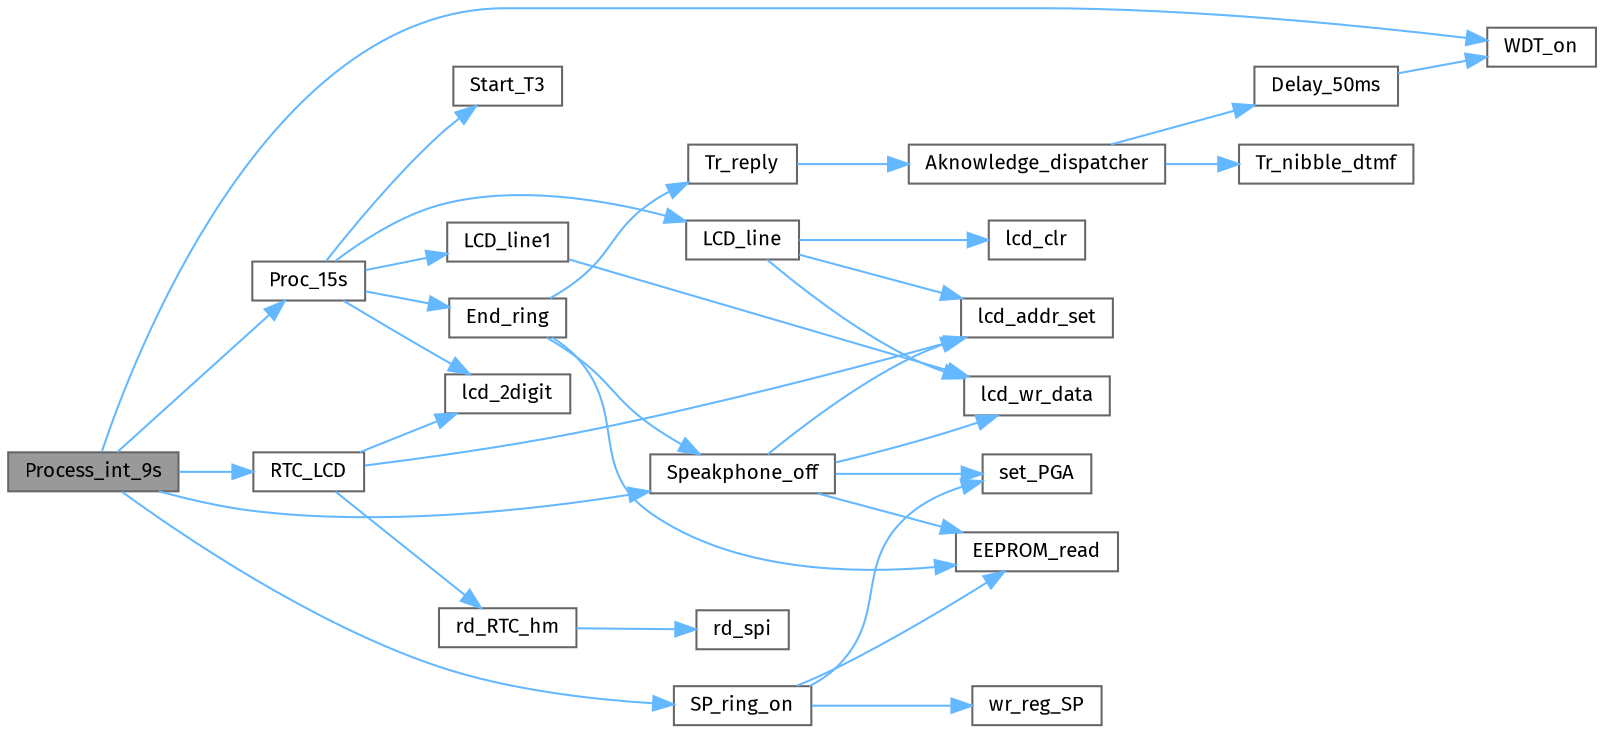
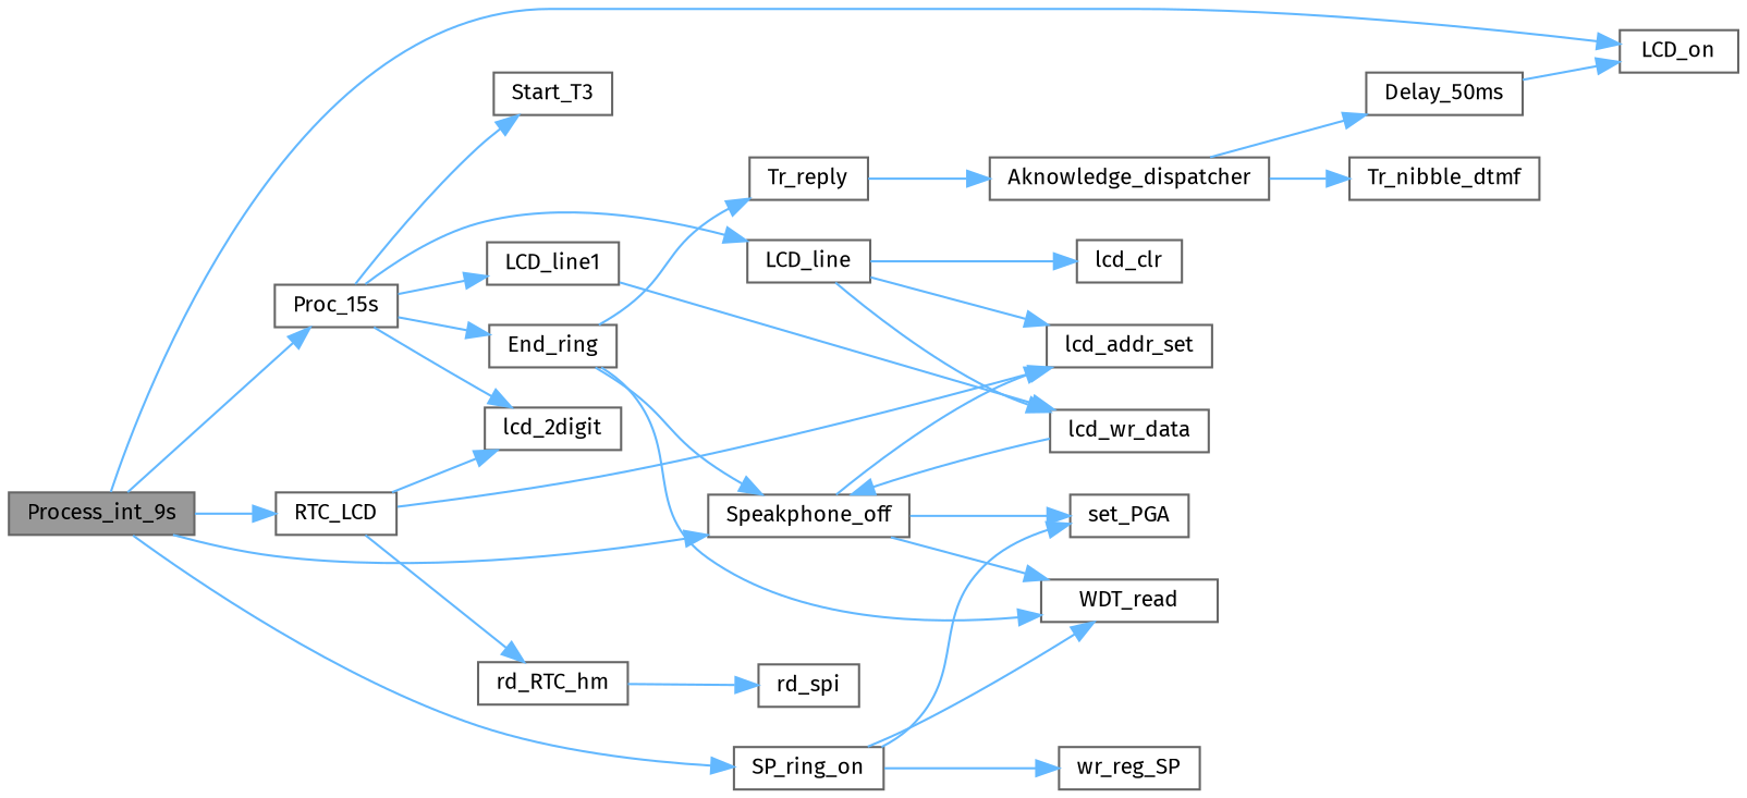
  digraph {
    fontname="Fira Sans"
    rankdir=LR
    node [color=grey40 fillcolor=white fontname="Fira Sans" fontsize=10 shape=box style=filled]
    edge [color=steelblue1 fontname="Fira Sans" fontsize=10 labelfontname=Helvetica labelfontsize=10 style=solid]
    n1 [color=gray40 fillcolor=grey60 fontcolor=black height=0.2 label=Process_int_9s width=0.4]
    n2 [height=0.2 label=Proc_15s width=0.4]
    n3 [height=0.2 label=Speakphone_off width=0.4]
-   n4 [height=0.2 label=WDT_on width=0.4]
+   n4 [height=0.2 label=LCD_on width=0.4]
    n5 [height=0.2 label=RTC_LCD width=0.4]
    n6 [height=0.2 label=SP_ring_on width=0.4]
    n7 [height=0.2 label=End_ring width=0.4]
    n8 [height=0.2 label=lcd_2digit width=0.4]
    n9 [height=0.2 label=LCD_line width=0.4]
    n10 [height=0.2 label=LCD_line1 width=0.4]
    n11 [height=0.2 label=Start_T3 width=0.4]
-   n12 [height=0.2 label=EEPROM_read width=0.4]
+   n12 [height=0.2 label=WDT_read width=0.4]
    n13 [height=0.2 label=lcd_addr_set width=0.4]
    n14 [height=0.2 label=lcd_wr_data width=0.4]
    n15 [height=0.2 label=set_PGA width=0.4]
    n16 [height=0.2 label=rd_RTC_hm width=0.4]
    n17 [height=0.2 label=wr_reg_SP width=0.4]
    n18 [height=0.2 label=Tr_reply width=0.4]
    n19 [height=0.2 label=lcd_clr width=0.4]
    n20 [height=0.2 label=Aknowledge_dispatcher width=0.4]
    n21 [height=0.2 label=Delay_50ms width=0.4]
    n22 [height=0.2 label=Tr_nibble_dtmf width=0.4]
    n23 [height=0.2 label=rd_spi width=0.4]
    n1 -> n2
    n1 -> n3
    n1 -> n4
    n1 -> n5
    n1 -> n6
    n2 -> n7
    n2 -> n8
    n2 -> n9
    n2 -> n10
    n2 -> n11
    n3 -> n12
    n3 -> n13
-   n3 -> n14
+   n14 -> n3
    n3 -> n15
    n5 -> n8
    n5 -> n13
    n5 -> n16
    n6 -> n12
    n6 -> n15
    n6 -> n17
    n7 -> n3
    n7 -> n12
    n7 -> n18
    n9 -> n13
    n9 -> n14
    n9 -> n19
    n10 -> n14
    n16 -> n23
    n18 -> n20
    n20 -> n21
    n20 -> n22
    n21 -> n4
  }
